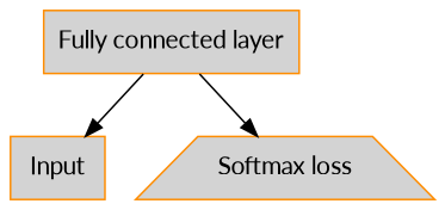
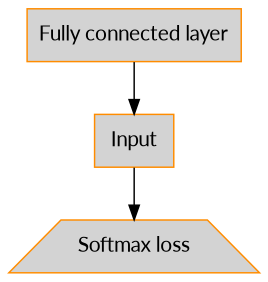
  digraph {
    fontname=Lato
    rankdir=TB
    node [color=darkorange fillcolor=lightgrey fontname=Lato shape=box style=filled]
    edge [fontname=Lato]
    "Fully connected layer"
    Input
    "Softmax loss" [shape=trapezium]
    "Fully connected layer" -> Input
-   "Fully connected layer" -> "Softmax loss"
+   Input -> "Softmax loss"
  }
